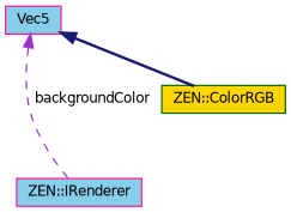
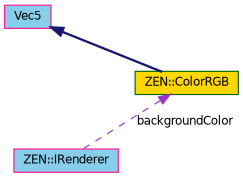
  digraph {
    node [color=deeppink fillcolor=skyblue fontname=Helvetica fontsize=10 shape=record style=filled]
    edge [dir=back fontname=Helvetica fontsize=10 labelfontname=Helvetica labelfontsize=10]
    n1 [fontcolor=black height=0.2 label="ZEN::IRenderer" width=0.4]
    n2 [color=darkgreen fillcolor=gold height=0.2 label="ZEN::ColorRGB" width=0.4]
    n3 [height=0.2 label=Vec5 width=0.4]
-   n3 -> n1 [color=darkorchid3 label=" backgroundColor" style=dashed]
+   n2 -> n1 [color=darkorchid3 label=" backgroundColor" style=dashed]
    n3 -> n2 [color=midnightblue style=bold]
  }
